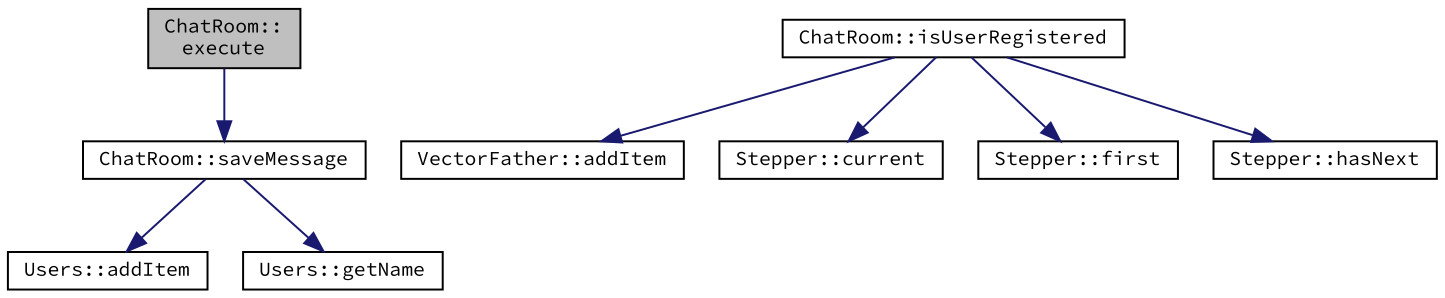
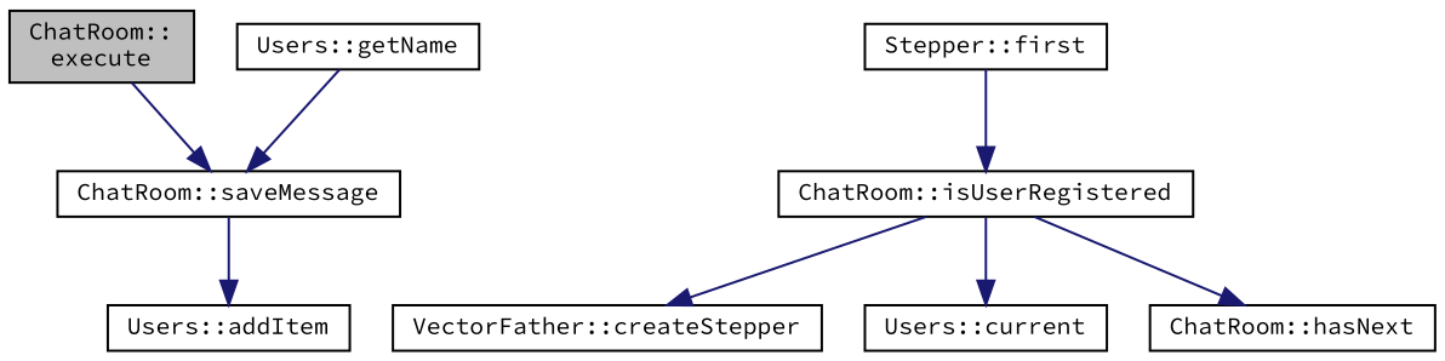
  digraph {
    fontname="Source Code Pro"
    rankdir=TB
    node [color=black fillcolor=white fontname="Source Code Pro" fontsize=10 shape=record style=filled]
    edge [color=midnightblue fontname="Source Code Pro" fontsize=10 labelfontname=Helvetica labelfontsize=10 style=solid]
    n1 [fillcolor=grey75 fontcolor=black height=0.2 label="ChatRoom::\lexecute" width=0.4]
    n2 [height=0.2 label="ChatRoom::saveMessage" width=0.4]
    n3 [height=0.2 label="Users::addItem" width=0.4]
    n4 [height=0.2 label="Users::getName" width=0.4]
    n5 [height=0.2 label="ChatRoom::isUserRegistered" width=0.4]
-   n6 [height=0.2 label="VectorFather::addItem" width=0.4]
-   n7 [height=0.2 label="Stepper::current" width=0.4]
+   n6 [height=0.2 label="VectorFather::createStepper" width=0.4]
+   n7 [height=0.2 label="Users::current" width=0.4]
    n8 [height=0.2 label="Stepper::first" width=0.4]
-   n9 [height=0.2 label="Stepper::hasNext" width=0.4]
+   n9 [height=0.2 label="ChatRoom::hasNext" width=0.4]
    n1 -> n2
    n2 -> n3
-   n2 -> n4
+   n4 -> n2
    n5 -> n6
    n5 -> n7
-   n5 -> n8
+   n8 -> n5
    n5 -> n9
  }
